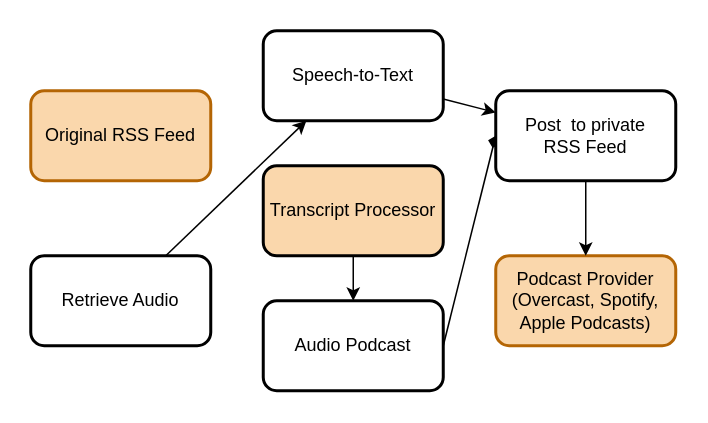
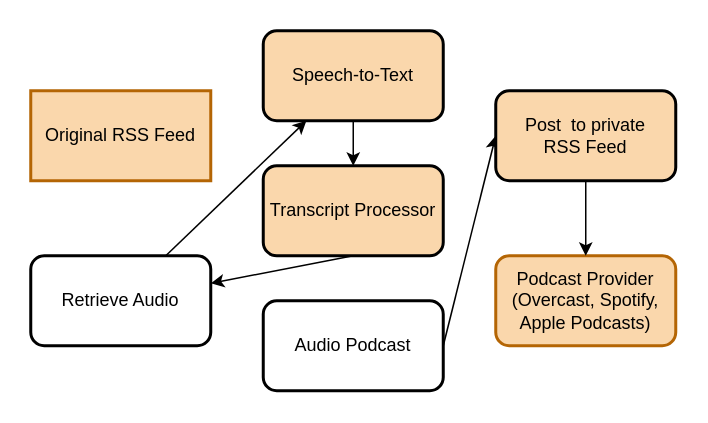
  <mxCell id="0" />
  <mxCell id="1" parent="0" />
- <mxCell id="2" value="&lt;font color=&quot;#000000&quot;&gt;Original RSS Feed&lt;/font&gt;" style="whiteSpace=wrap;html=1;rounded=1;fillColor=#fad7ac;strokeWidth=2;strokeColor=#b46504;" parent="1" vertex="1"><mxGeometry x="20" y="60" width="120" height="60" as="geometry" /></mxCell>
- <mxCell id="3" value="" style="edgeStyle=none;html=1;rounded=1;fillColor=#a20025;strokeColor=#000000;exitX=0.5;exitY=1;exitDx=0;exitDy=0;entryX=0.5;entryY=0;entryDx=0;entryDy=0;" parent="1" source="10" target="12" edge="1"><mxGeometry relative="1" as="geometry"><mxPoint x="310" y="220" as="sourcePoint" /></mxGeometry></mxCell>
+ <mxCell id="2" value="&lt;font color=&quot;#000000&quot;&gt;Original RSS Feed&lt;/font&gt;" style="whiteSpace=wrap;html=1;fillColor=#fad7ac;strokeWidth=2;strokeColor=#b46504;rounded=0;" parent="1" vertex="1"><mxGeometry x="20" y="60" width="120" height="60" as="geometry" /></mxCell>
+ <mxCell id="3" value="" style="edgeStyle=none;html=1;rounded=1;fillColor=#a20025;strokeColor=#000000;exitX=0.5;exitY=1;exitDx=0;exitDy=0;" parent="1" source="10" target="9" edge="1"><mxGeometry relative="1" as="geometry"><mxPoint x="310" y="220" as="sourcePoint" /></mxGeometry></mxCell>
  <mxCell id="4" value="Podcast Provider&lt;br&gt;(Overcast, Spotify, Apple Podcasts)" style="whiteSpace=wrap;html=1;rounded=1;fillColor=#fad7ac;strokeColor=#b46504;fontColor=#000000;strokeWidth=2;" parent="1" vertex="1"><mxGeometry x="330" y="170" width="120" height="60" as="geometry" /></mxCell>
  <mxCell id="5" value="" style="edgeStyle=none;html=1;rounded=1;fillColor=#a20025;strokeColor=#000000;exitX=0.5;exitY=1;exitDx=0;exitDy=0;" parent="1" source="13" target="4" edge="1"><mxGeometry relative="1" as="geometry"><mxPoint x="660" y="340" as="sourcePoint" /></mxGeometry></mxCell>
- <mxCell id="6" value="" style="edgeStyle=none;html=1;rounded=1;fillColor=#a20025;strokeColor=#000000;" parent="1" source="7" target="13" edge="1"><mxGeometry relative="1" as="geometry"><mxPoint x="324.615" y="150" as="targetPoint" /></mxGeometry></mxCell>
- <mxCell id="7" value="Speech-to-Text" style="whiteSpace=wrap;html=1;rounded=1;fillColor=#FFFFFF;fontColor=#000000;strokeColor=#000000;strokeWidth=2;" parent="1" vertex="1"><mxGeometry x="175" y="20" width="120" height="60" as="geometry" /></mxCell>
+ <mxCell id="6" value="" style="edgeStyle=none;html=1;rounded=1;fillColor=#a20025;strokeColor=#000000;entryX=0.5;entryY=0;entryDx=0;entryDy=0;" parent="1" source="7" target="10" edge="1"><mxGeometry relative="1" as="geometry"><mxPoint x="324.615" y="150" as="targetPoint" /></mxGeometry></mxCell>
+ <mxCell id="7" value="Speech-to-Text" style="whiteSpace=wrap;html=1;rounded=1;fillColor=#fad7ac;fontColor=#000000;strokeColor=#000000;strokeWidth=2;" parent="1" vertex="1"><mxGeometry x="175" y="20" width="120" height="60" as="geometry" /></mxCell>
  <mxCell id="8" value="" style="edgeStyle=none;html=1;rounded=1;fillColor=#a20025;strokeColor=#000000;exitX=0.75;exitY=0;exitDx=0;exitDy=0;" parent="1" source="9" target="7" edge="1"><mxGeometry relative="1" as="geometry"><mxPoint x="80" y="150" as="sourcePoint" /></mxGeometry></mxCell>
  <mxCell id="9" value="&lt;font color=&quot;#000000&quot;&gt;Retrieve Audio&lt;/font&gt;" style="whiteSpace=wrap;html=1;rounded=1;fillColor=#FFFFFF;strokeWidth=2;strokeColor=#000000;" vertex="1" parent="1"><mxGeometry x="20" y="170" width="120" height="60" as="geometry" /></mxCell>
  <mxCell id="10" value="&lt;font color=&quot;#000000&quot;&gt;Transcript Processor&lt;/font&gt;" style="whiteSpace=wrap;html=1;rounded=1;fillColor=#fad7ac;strokeWidth=2;strokeColor=#000000;" vertex="1" parent="1"><mxGeometry x="175" y="110" width="120" height="60" as="geometry" /></mxCell>
- <mxCell id="11" style="edgeStyle=none;html=1;exitX=1;exitY=0.5;exitDx=0;exitDy=0;entryX=0;entryY=0.5;entryDx=0;entryDy=0;strokeColor=#000000;fontColor=#000000;endArrow=diamond;" edge="1" parent="1" source="12" target="13"><mxGeometry relative="1" as="geometry" /></mxCell>
+ <mxCell id="11" style="edgeStyle=none;html=1;exitX=1;exitY=0.5;exitDx=0;exitDy=0;entryX=0;entryY=0.5;entryDx=0;entryDy=0;strokeColor=#000000;fontColor=#000000;" edge="1" parent="1" source="12" target="13"><mxGeometry relative="1" as="geometry" /></mxCell>
  <mxCell id="12" value="&lt;font color=&quot;#000000&quot;&gt;Audio Podcast&lt;/font&gt;" style="whiteSpace=wrap;html=1;rounded=1;fillColor=#FFFFFF;strokeWidth=2;strokeColor=#000000;" vertex="1" parent="1"><mxGeometry x="175" y="200" width="120" height="60" as="geometry" /></mxCell>
- <mxCell id="13" value="&lt;font color=&quot;#000000&quot;&gt;Post&amp;nbsp; to private &lt;br&gt;RSS Feed&lt;/font&gt;" style="whiteSpace=wrap;html=1;rounded=1;fillColor=#FFFFFF;strokeWidth=2;strokeColor=#000000;" vertex="1" parent="1"><mxGeometry x="330" y="60" width="120" height="60" as="geometry" /></mxCell>
+ <mxCell id="13" value="&lt;font color=&quot;#000000&quot;&gt;Post&amp;nbsp; to private &lt;br&gt;RSS Feed&lt;/font&gt;" style="whiteSpace=wrap;html=1;rounded=1;fillColor=#fad7ac;strokeWidth=2;strokeColor=#000000;" vertex="1" parent="1"><mxGeometry x="330" y="60" width="120" height="60" as="geometry" /></mxCell>
